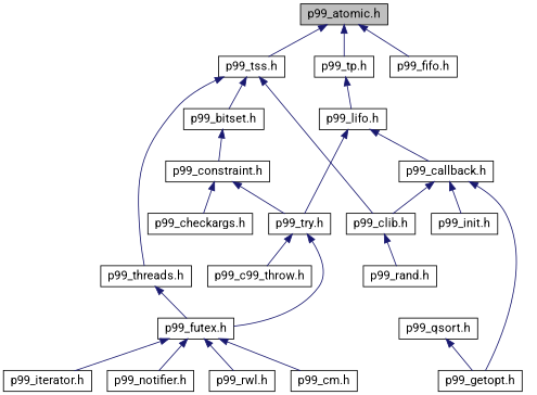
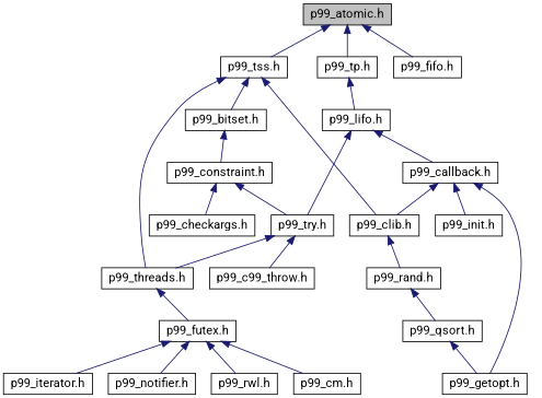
  digraph {
    fontname=Roboto
    node [color=black fillcolor=white fontname=Roboto fontsize=14 shape=record style=filled]
    edge [color=midnightblue dir=back fontname=Roboto fontsize=14 labelfontname=Helvetica labelfontsize=14 style=solid]
    n1 [fillcolor=grey75 fontcolor=black height=0.2 label="p99_atomic.h" width=0.4]
    n2 [height=0.2 label="p99_tss.h" width=0.4]
    n3 [height=0.2 label="p99_tp.h" width=0.4]
    n4 [height=0.2 label="p99_fifo.h" width=0.4]
    n5 [height=0.2 label="p99_bitset.h" width=0.4]
    n6 [height=0.2 label="p99_threads.h" width=0.4]
    n7 [height=0.2 label="p99_clib.h" width=0.4]
    n8 [height=0.2 label="p99_lifo.h" width=0.4]
    n9 [height=0.2 label="p99_try.h" width=0.4]
    n10 [height=0.2 label="p99_callback.h" width=0.4]
    n11 [height=0.2 label="p99_constraint.h" width=0.4]
    n12 [height=0.2 label="p99_futex.h" width=0.4]
    n13 [height=0.2 label="p99_rand.h" width=0.4]
    n14 [height=0.2 label="p99_checkargs.h" width=0.4]
    n15 [height=0.2 label="p99_c99_throw.h" width=0.4]
    n16 [height=0.2 label="p99_cm.h" width=0.4]
    n17 [height=0.2 label="p99_iterator.h" width=0.4]
    n18 [height=0.2 label="p99_notifier.h" width=0.4]
    n19 [height=0.2 label="p99_rwl.h" width=0.4]
    n20 [height=0.2 label="p99_qsort.h" width=0.4]
    n21 [height=0.2 label="p99_getopt.h" width=0.4]
    n22 [height=0.2 label="p99_init.h" width=0.4]
    n1 -> n2
    n1 -> n3
    n1 -> n4
    n2 -> n5
    n2 -> n6
    n2 -> n7
    n3 -> n8
    n5 -> n11
    n6 -> n12
    n7 -> n13
    n8 -> n9
    n8 -> n10
-   n9 -> n12
+   n9 -> n6
    n9 -> n15
    n10 -> n7
    n10 -> n21
    n10 -> n22
    n11 -> n9
    n11 -> n14
    n12 -> n16
    n12 -> n17
    n12 -> n18
    n12 -> n19
+   n13 -> n20
    n20 -> n21
  }
